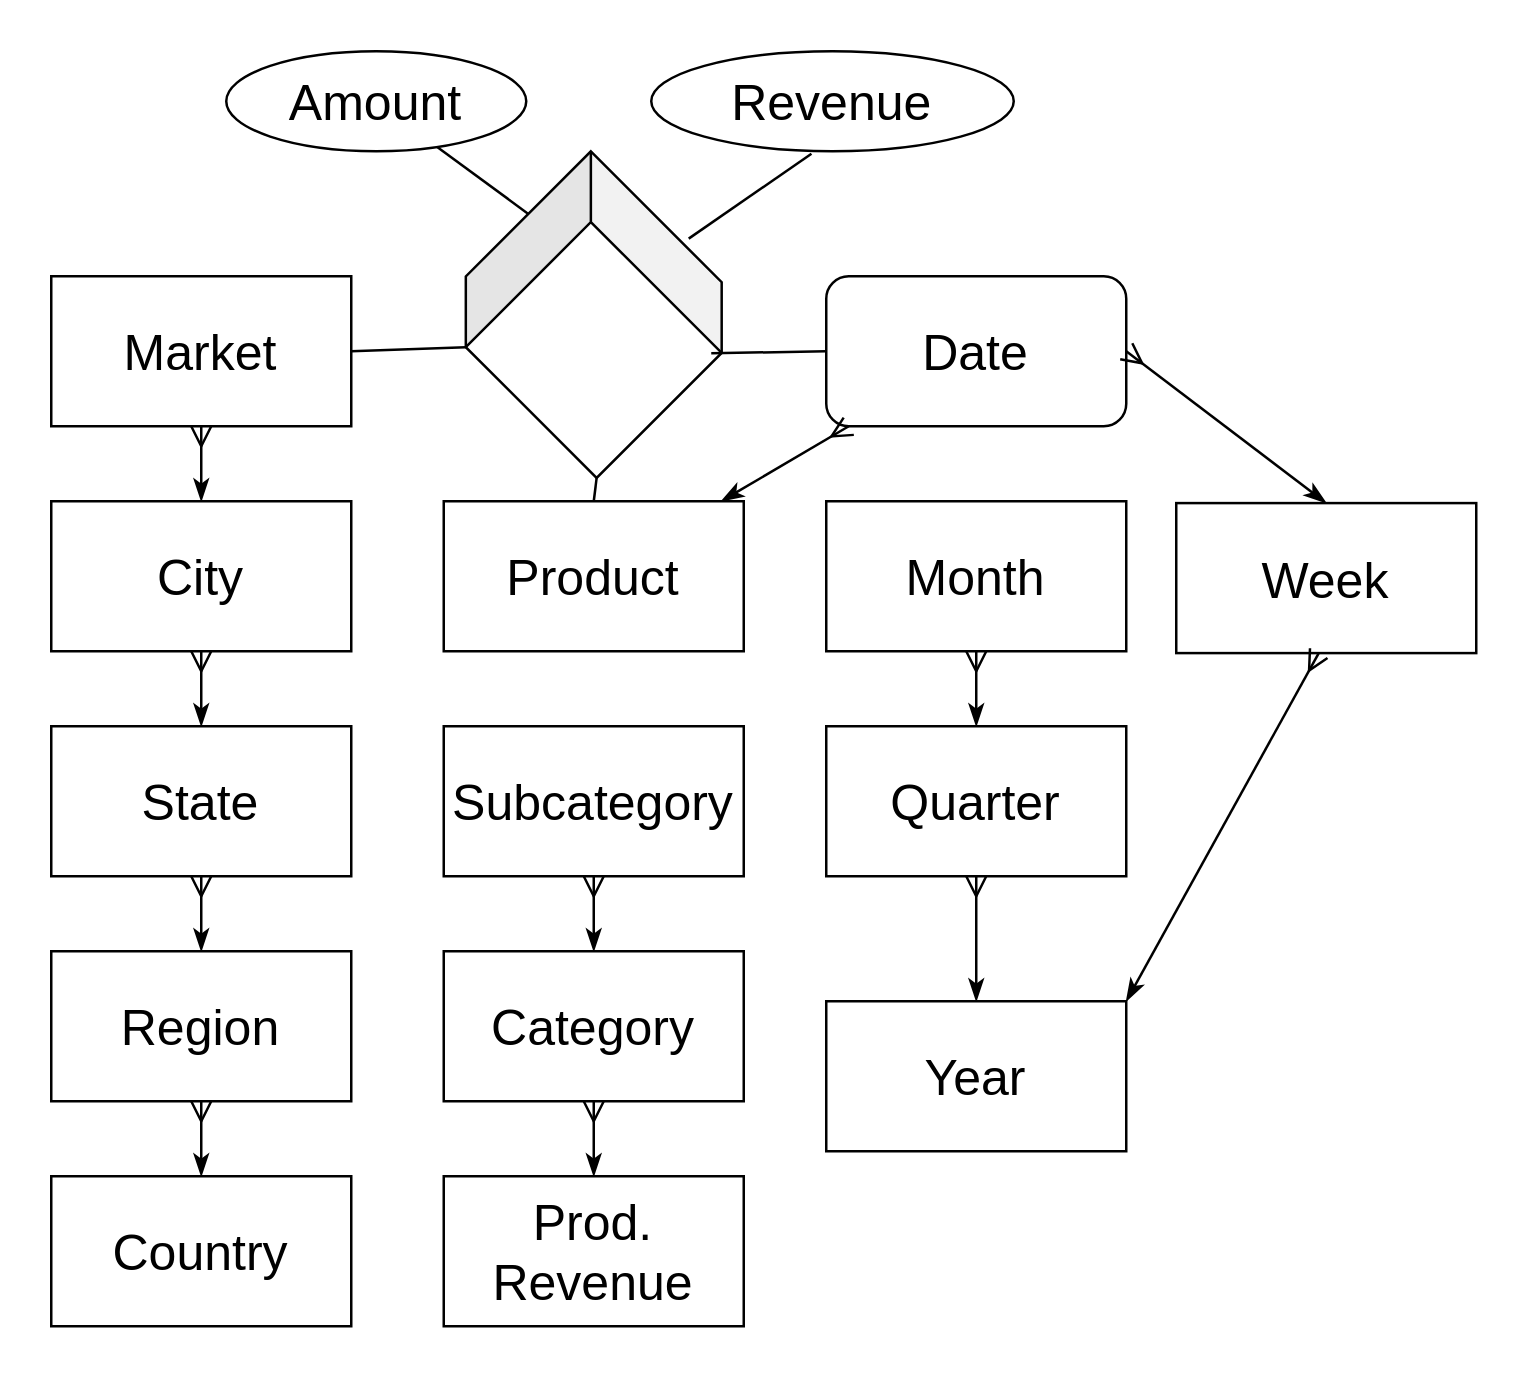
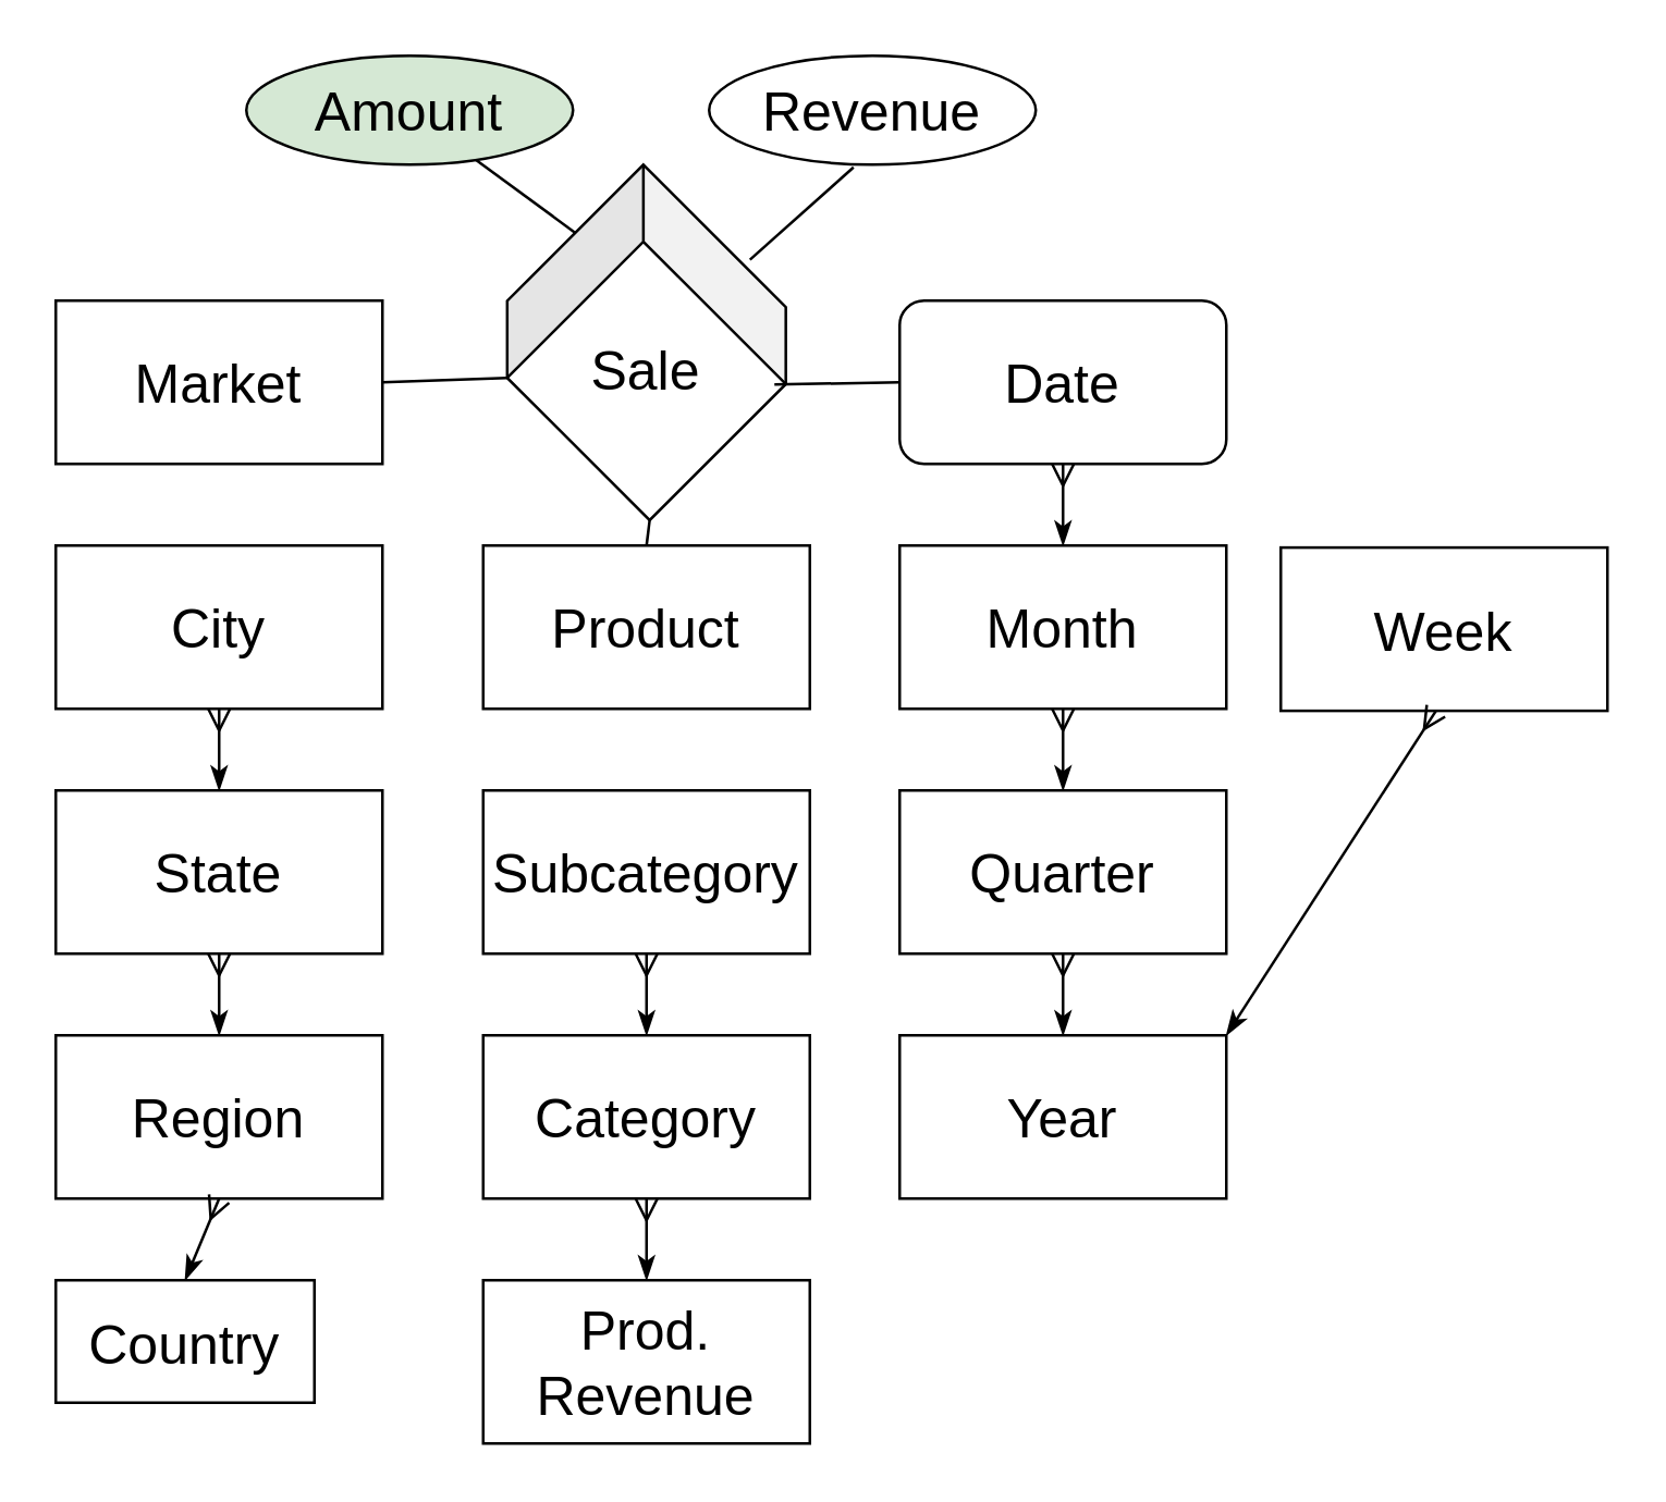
  <mxCell id="0" />
  <mxCell id="1" parent="0" />
  <mxCell id="2" value="" style="shape=cube;whiteSpace=wrap;html=1;boundedLbl=1;backgroundOutline=1;darkOpacity=0.05;darkOpacity2=0.1;rotation=45;fontSize=20;" parent="1" vertex="1"><mxGeometry x="190" y="80" width="94" height="90.74" as="geometry" /></mxCell>
  <mxCell id="3" value="Market" style="rounded=0;whiteSpace=wrap;html=1;fontSize=20;" parent="1" vertex="1"><mxGeometry x="20" y="110" width="120" height="60" as="geometry" /></mxCell>
- <mxCell id="4" value="" style="endArrow=classicThin;html=1;entryX=0.5;entryY=0;entryDx=0;entryDy=0;rounded=0;startArrow=ERmany;startFill=0;endFill=1;fontSize=20;" parent="1" target="5" edge="1" source="3"><mxGeometry width="50" height="50" relative="1" as="geometry"><mxPoint x="140" y="144.48" as="sourcePoint" /><mxPoint x="190" y="94.48" as="targetPoint" /></mxGeometry></mxCell>
  <mxCell id="5" value="City" style="rounded=0;whiteSpace=wrap;html=1;fontSize=20;" vertex="1" parent="1"><mxGeometry x="20" y="200" width="120" height="60" as="geometry" /></mxCell>
+ <mxCell id="6" value="Sale" style="text;html=1;strokeColor=none;fillColor=none;align=center;verticalAlign=middle;whiteSpace=wrap;rounded=0;fontSize=20;" vertex="1" parent="1"><mxGeometry x="207" y="120" width="60" height="30" as="geometry" /></mxCell>
  <mxCell id="7" value="Product" style="rounded=0;whiteSpace=wrap;html=1;fontSize=20;" vertex="1" parent="1"><mxGeometry x="177" y="200" width="120" height="60" as="geometry" /></mxCell>
  <mxCell id="8" value="Subcategory" style="rounded=0;whiteSpace=wrap;html=1;fontSize=20;" vertex="1" parent="1"><mxGeometry x="177" y="290" width="120" height="60" as="geometry" /></mxCell>
  <mxCell id="9" value="Date" style="whiteSpace=wrap;html=1;fontSize=20;rounded=1;" vertex="1" parent="1"><mxGeometry x="330" y="110" width="120" height="60" as="geometry" /></mxCell>
- <mxCell id="10" value="" style="endArrow=classicThin;html=1;rounded=0;startArrow=ERmany;startFill=0;endFill=1;fontSize=20;" edge="1" source="9" target="7" parent="1"><mxGeometry width="50" height="50" relative="1" as="geometry"><mxPoint x="450" y="144.48" as="sourcePoint" /><mxPoint x="500" y="94.48" as="targetPoint" /></mxGeometry></mxCell>
+ <mxCell id="10" value="" style="endArrow=classicThin;html=1;entryX=0.5;entryY=0;entryDx=0;entryDy=0;rounded=0;startArrow=ERmany;startFill=0;endFill=1;fontSize=20;" edge="1" source="9" target="11" parent="1"><mxGeometry width="50" height="50" relative="1" as="geometry"><mxPoint x="450" y="144.48" as="sourcePoint" /><mxPoint x="500" y="94.48" as="targetPoint" /></mxGeometry></mxCell>
  <mxCell id="11" value="Month" style="rounded=0;whiteSpace=wrap;html=1;fontSize=20;" vertex="1" parent="1"><mxGeometry x="330" y="200" width="120" height="60" as="geometry" /></mxCell>
  <mxCell id="12" value="" style="endArrow=none;html=1;rounded=0;exitX=1;exitY=0.5;exitDx=0;exitDy=0;entryX=0;entryY=0;entryDx=20;entryDy=90.74;entryPerimeter=0;fontSize=20;" edge="1" parent="1" source="3" target="2"><mxGeometry width="50" height="50" relative="1" as="geometry"><mxPoint x="90" y="80" as="sourcePoint" /><mxPoint x="140" y="30" as="targetPoint" /></mxGeometry></mxCell>
  <mxCell id="13" value="" style="endArrow=none;html=1;rounded=0;exitX=1;exitY=0.5;exitDx=0;exitDy=0;entryX=0;entryY=0.5;entryDx=0;entryDy=0;fontSize=20;" edge="1" parent="1" target="9"><mxGeometry width="50" height="50" relative="1" as="geometry"><mxPoint x="284" y="140.82" as="sourcePoint" /><mxPoint x="360" y="140" as="targetPoint" /></mxGeometry></mxCell>
  <mxCell id="14" value="" style="endArrow=none;html=1;rounded=0;exitX=0.5;exitY=0;exitDx=0;exitDy=0;entryX=1;entryY=1;entryDx=0;entryDy=0;entryPerimeter=0;fontSize=20;" edge="1" parent="1" source="7" target="2"><mxGeometry width="50" height="50" relative="1" as="geometry"><mxPoint x="100" y="150" as="sourcePoint" /><mxPoint x="195.827" y="148.36" as="targetPoint" /></mxGeometry></mxCell>
- <mxCell id="15" value="Amount" style="ellipse;whiteSpace=wrap;html=1;fontSize=20;" vertex="1" parent="1"><mxGeometry x="90" y="20" width="120" height="40" as="geometry" /></mxCell>
- <mxCell id="16" value="Revenue" style="ellipse;whiteSpace=wrap;html=1;fontSize=20;" vertex="1" parent="1"><mxGeometry x="260" y="20" width="145" height="40" as="geometry" /></mxCell>
+ <mxCell id="15" value="Amount" style="ellipse;whiteSpace=wrap;html=1;fontSize=20;fillColor=#d5e8d4;" vertex="1" parent="1"><mxGeometry x="90" y="20" width="120" height="40" as="geometry" /></mxCell>
+ <mxCell id="16" value="Revenue" style="ellipse;whiteSpace=wrap;html=1;fontSize=20;" vertex="1" parent="1"><mxGeometry x="260" y="20" width="120" height="40" as="geometry" /></mxCell>
  <mxCell id="17" value="" style="endArrow=none;html=1;rounded=0;entryX=0;entryY=0;entryDx=0;entryDy=35.37;entryPerimeter=0;fontSize=20;" edge="1" parent="1" source="15" target="2"><mxGeometry width="50" height="50" relative="1" as="geometry"><mxPoint x="100" y="150" as="sourcePoint" /><mxPoint x="195.827" y="148.36" as="targetPoint" /></mxGeometry></mxCell>
  <mxCell id="18" value="" style="endArrow=none;html=1;rounded=0;exitX=0.442;exitY=1.025;exitDx=0;exitDy=0;exitPerimeter=0;entryX=0.557;entryY=-0.033;entryDx=0;entryDy=0;entryPerimeter=0;fontSize=20;" edge="1" parent="1" source="16" target="2"><mxGeometry width="50" height="50" relative="1" as="geometry"><mxPoint x="184.368" y="68.276" as="sourcePoint" /><mxPoint x="280" y="100" as="targetPoint" /></mxGeometry></mxCell>
  <mxCell id="19" value="" style="endArrow=classicThin;html=1;entryX=0.5;entryY=0;entryDx=0;entryDy=0;rounded=0;startArrow=ERmany;startFill=0;endFill=1;fontSize=20;" edge="1" parent="1" target="20"><mxGeometry width="50" height="50" relative="1" as="geometry"><mxPoint x="80" y="260" as="sourcePoint" /><mxPoint x="190" y="184.48" as="targetPoint" /></mxGeometry></mxCell>
  <mxCell id="20" value="State" style="rounded=0;whiteSpace=wrap;html=1;fontSize=20;" vertex="1" parent="1"><mxGeometry x="20" y="290" width="120" height="60" as="geometry" /></mxCell>
  <mxCell id="21" value="" style="endArrow=classicThin;html=1;entryX=0.5;entryY=0;entryDx=0;entryDy=0;rounded=0;startArrow=ERmany;startFill=0;endFill=1;fontSize=20;" edge="1" parent="1" target="22"><mxGeometry width="50" height="50" relative="1" as="geometry"><mxPoint x="80" y="350" as="sourcePoint" /><mxPoint x="190" y="274.48" as="targetPoint" /></mxGeometry></mxCell>
  <mxCell id="22" value="Region" style="rounded=0;whiteSpace=wrap;html=1;fontSize=20;" vertex="1" parent="1"><mxGeometry x="20" y="380" width="120" height="60" as="geometry" /></mxCell>
  <mxCell id="23" value="" style="endArrow=classicThin;html=1;entryX=0.5;entryY=0;entryDx=0;entryDy=0;rounded=0;startArrow=ERmany;startFill=0;endFill=1;fontSize=20;" edge="1" parent="1" target="24"><mxGeometry width="50" height="50" relative="1" as="geometry"><mxPoint x="80" y="440" as="sourcePoint" /><mxPoint x="190" y="364.48" as="targetPoint" /></mxGeometry></mxCell>
- <mxCell id="24" value="Country" style="rounded=0;whiteSpace=wrap;html=1;fontSize=20;" vertex="1" parent="1"><mxGeometry x="20" y="470" width="120" height="60" as="geometry" /></mxCell>
+ <mxCell id="24" value="Country" style="rounded=0;whiteSpace=wrap;html=1;fontSize=20;" vertex="1" parent="1"><mxGeometry x="20" y="470" width="95" height="45" as="geometry" /></mxCell>
  <mxCell id="25" value="" style="endArrow=classicThin;html=1;entryX=0.5;entryY=0;entryDx=0;entryDy=0;rounded=0;startArrow=ERmany;startFill=0;endFill=1;fontSize=20;" edge="1" parent="1" target="26"><mxGeometry width="50" height="50" relative="1" as="geometry"><mxPoint x="237" y="350" as="sourcePoint" /><mxPoint x="348" y="292.48" as="targetPoint" /></mxGeometry></mxCell>
  <mxCell id="26" value="Category" style="rounded=0;whiteSpace=wrap;html=1;fontSize=20;" vertex="1" parent="1"><mxGeometry x="177" y="380" width="120" height="60" as="geometry" /></mxCell>
  <mxCell id="27" value="" style="endArrow=classicThin;html=1;entryX=0.5;entryY=0;entryDx=0;entryDy=0;rounded=0;startArrow=ERmany;startFill=0;endFill=1;fontSize=20;" edge="1" parent="1" target="28"><mxGeometry width="50" height="50" relative="1" as="geometry"><mxPoint x="237" y="440" as="sourcePoint" /><mxPoint x="348" y="382.48" as="targetPoint" /></mxGeometry></mxCell>
  <mxCell id="28" value="Prod. Revenue" style="rounded=0;whiteSpace=wrap;html=1;fontSize=20;" vertex="1" parent="1"><mxGeometry x="177" y="470" width="120" height="60" as="geometry" /></mxCell>
  <mxCell id="29" value="" style="endArrow=classicThin;html=1;entryX=0.5;entryY=0;entryDx=0;entryDy=0;rounded=0;startArrow=ERmany;startFill=0;endFill=1;fontSize=20;" edge="1" parent="1" target="30"><mxGeometry width="50" height="50" relative="1" as="geometry"><mxPoint x="390" y="260" as="sourcePoint" /><mxPoint x="501" y="202.48" as="targetPoint" /></mxGeometry></mxCell>
  <mxCell id="30" value="Quarter" style="rounded=0;whiteSpace=wrap;html=1;fontSize=20;" vertex="1" parent="1"><mxGeometry x="330" y="290" width="120" height="60" as="geometry" /></mxCell>
  <mxCell id="31" value="" style="endArrow=classicThin;html=1;entryX=0.5;entryY=0;entryDx=0;entryDy=0;rounded=0;startArrow=ERmany;startFill=0;endFill=1;fontSize=20;" edge="1" parent="1" target="32"><mxGeometry width="50" height="50" relative="1" as="geometry"><mxPoint x="390" y="350" as="sourcePoint" /><mxPoint x="501" y="292.48" as="targetPoint" /></mxGeometry></mxCell>
- <mxCell id="32" value="Year" style="rounded=0;whiteSpace=wrap;html=1;fontSize=20;" vertex="1" parent="1"><mxGeometry x="330" y="400" width="120" height="60" as="geometry" /></mxCell>
- <mxCell id="33" value="" style="endArrow=classicThin;html=1;entryX=0.5;entryY=0;entryDx=0;entryDy=0;rounded=0;startArrow=ERmany;startFill=0;endFill=1;exitX=1;exitY=0.5;exitDx=0;exitDy=0;fontSize=20;" edge="1" parent="1" target="34" source="9"><mxGeometry width="50" height="50" relative="1" as="geometry"><mxPoint x="530" y="170.74" as="sourcePoint" /><mxPoint x="641" y="113.22" as="targetPoint" /></mxGeometry></mxCell>
+ <mxCell id="32" value="Year" style="rounded=0;whiteSpace=wrap;html=1;fontSize=20;" vertex="1" parent="1"><mxGeometry x="330" y="380" width="120" height="60" as="geometry" /></mxCell>
  <mxCell id="34" value="Week" style="rounded=0;whiteSpace=wrap;html=1;fontSize=20;" vertex="1" parent="1"><mxGeometry x="470" y="200.74" width="120" height="60" as="geometry" /></mxCell>
  <mxCell id="35" value="" style="endArrow=classicThin;html=1;entryX=1;entryY=0;entryDx=0;entryDy=0;rounded=0;startArrow=ERmany;startFill=0;endFill=1;exitX=1;exitY=0.5;exitDx=0;exitDy=0;fontSize=20;" edge="1" parent="1" target="32"><mxGeometry width="50" height="50" relative="1" as="geometry"><mxPoint x="527" y="260.74" as="sourcePoint" /><mxPoint x="607" y="321.48" as="targetPoint" /></mxGeometry></mxCell>
